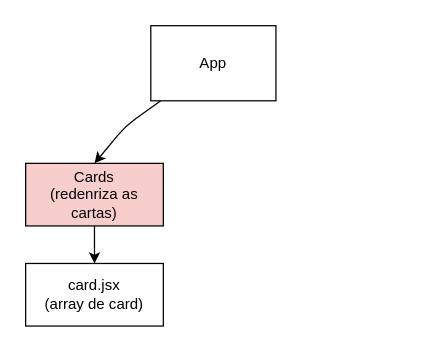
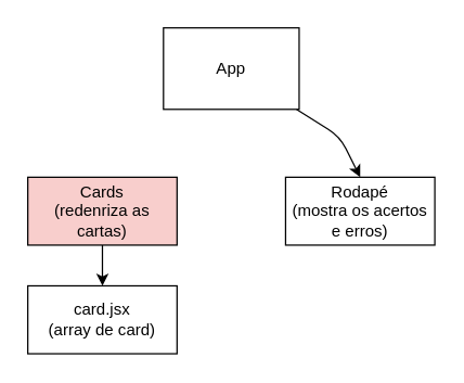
  <mxCell id="0" />
  <mxCell id="1" parent="0" />
- <mxCell id="3" style="edgeStyle=none;html=1;entryX=0.5;entryY=0;entryDx=0;entryDy=0;" edge="1" parent="1" source="4" target="6"><mxGeometry relative="1" as="geometry"><Array as="points"><mxPoint x="100" y="100" /></Array></mxGeometry></mxCell>
+ <mxCell id="2" style="edgeStyle=none;html=1;entryX=0.5;entryY=0;entryDx=0;entryDy=0;" edge="1" parent="1" source="4" target="7"><mxGeometry relative="1" as="geometry"><Array as="points"><mxPoint x="250" y="100" /></Array></mxGeometry></mxCell>
  <mxCell id="4" value="App" style="rounded=0;whiteSpace=wrap;html=1;" vertex="1" parent="1"><mxGeometry x="120" y="20" width="100" height="60" as="geometry" /></mxCell>
  <mxCell id="5" style="edgeStyle=none;html=1;entryX=0.5;entryY=0;entryDx=0;entryDy=0;" edge="1" parent="1" source="6" target="8"><mxGeometry relative="1" as="geometry" /></mxCell>
  <mxCell id="6" value="Cards&lt;br&gt;(redenriza as cartas)" style="rounded=0;whiteSpace=wrap;html=1;fillColor=#f8cecc;" vertex="1" parent="1"><mxGeometry x="20" y="130" width="110" height="50" as="geometry" /></mxCell>
+ <mxCell id="7" value="Rodapé&lt;br&gt;(mostra os acertos e erros)" style="rounded=0;whiteSpace=wrap;html=1;" vertex="1" parent="1"><mxGeometry x="210" y="130" width="110" height="50" as="geometry" /></mxCell>
  <mxCell id="8" value="card.jsx&lt;br&gt;(array de card)" style="rounded=0;whiteSpace=wrap;html=1;" vertex="1" parent="1"><mxGeometry x="20" y="210" width="110" height="50" as="geometry" /></mxCell>
